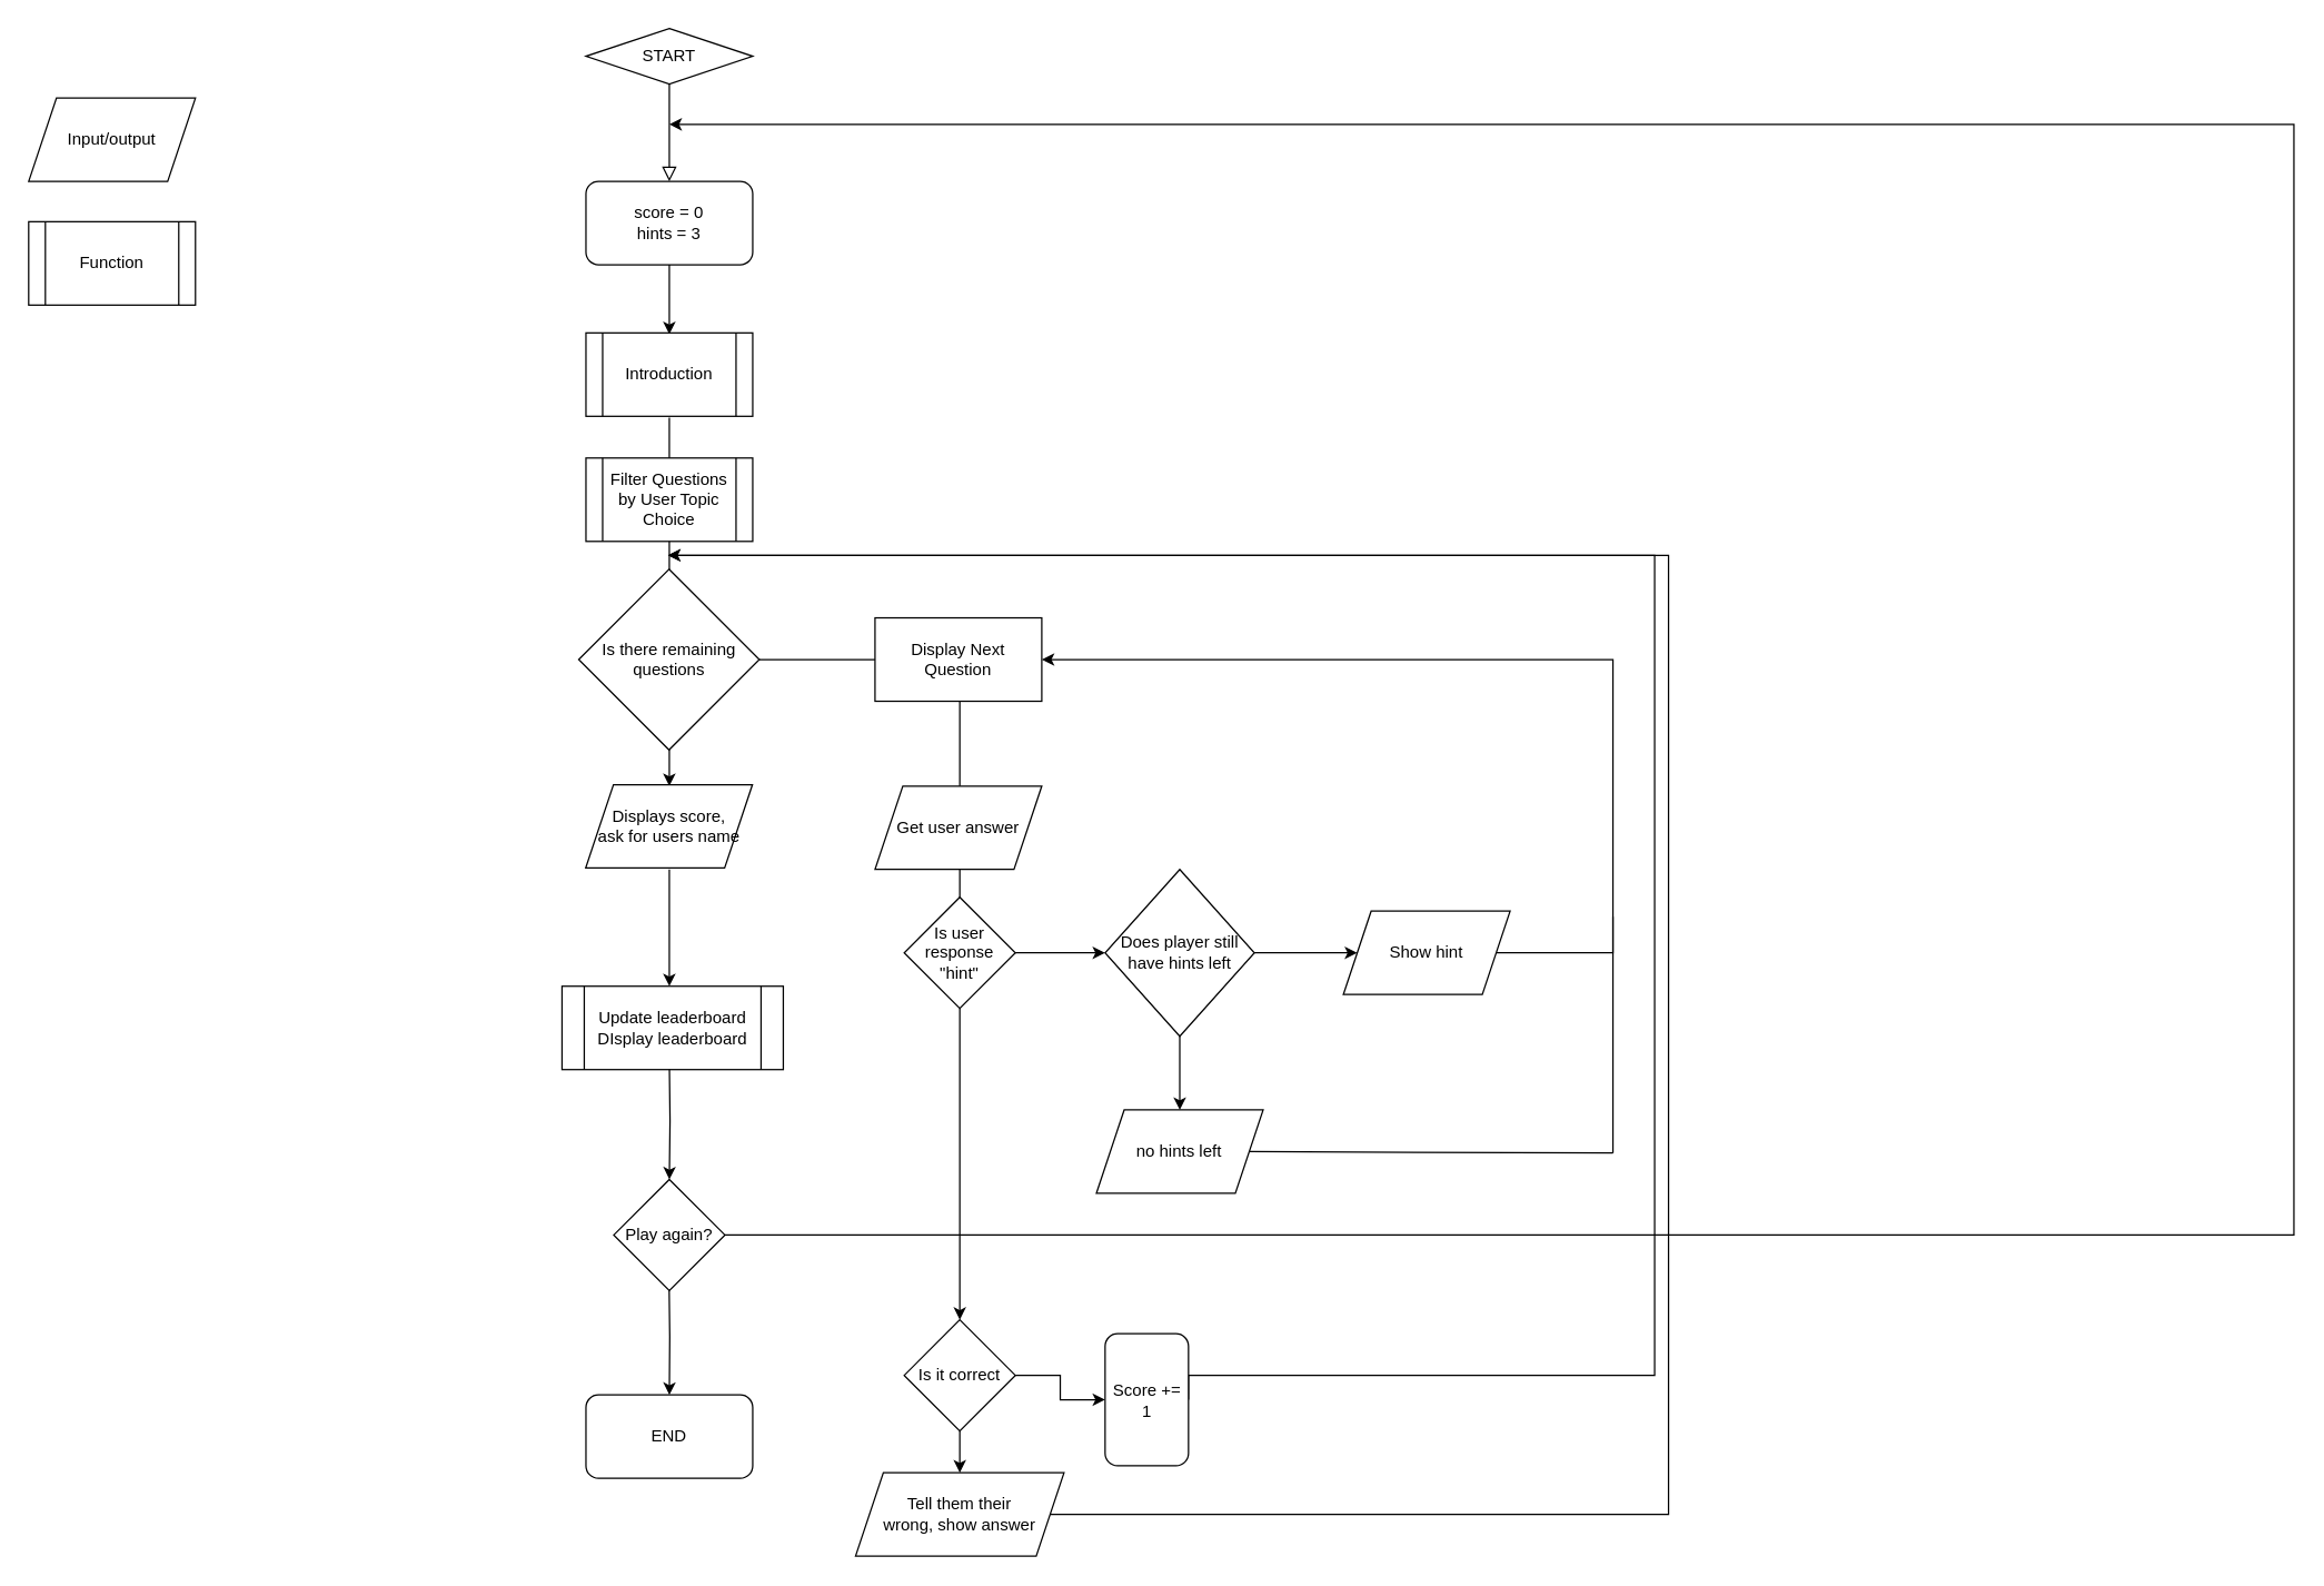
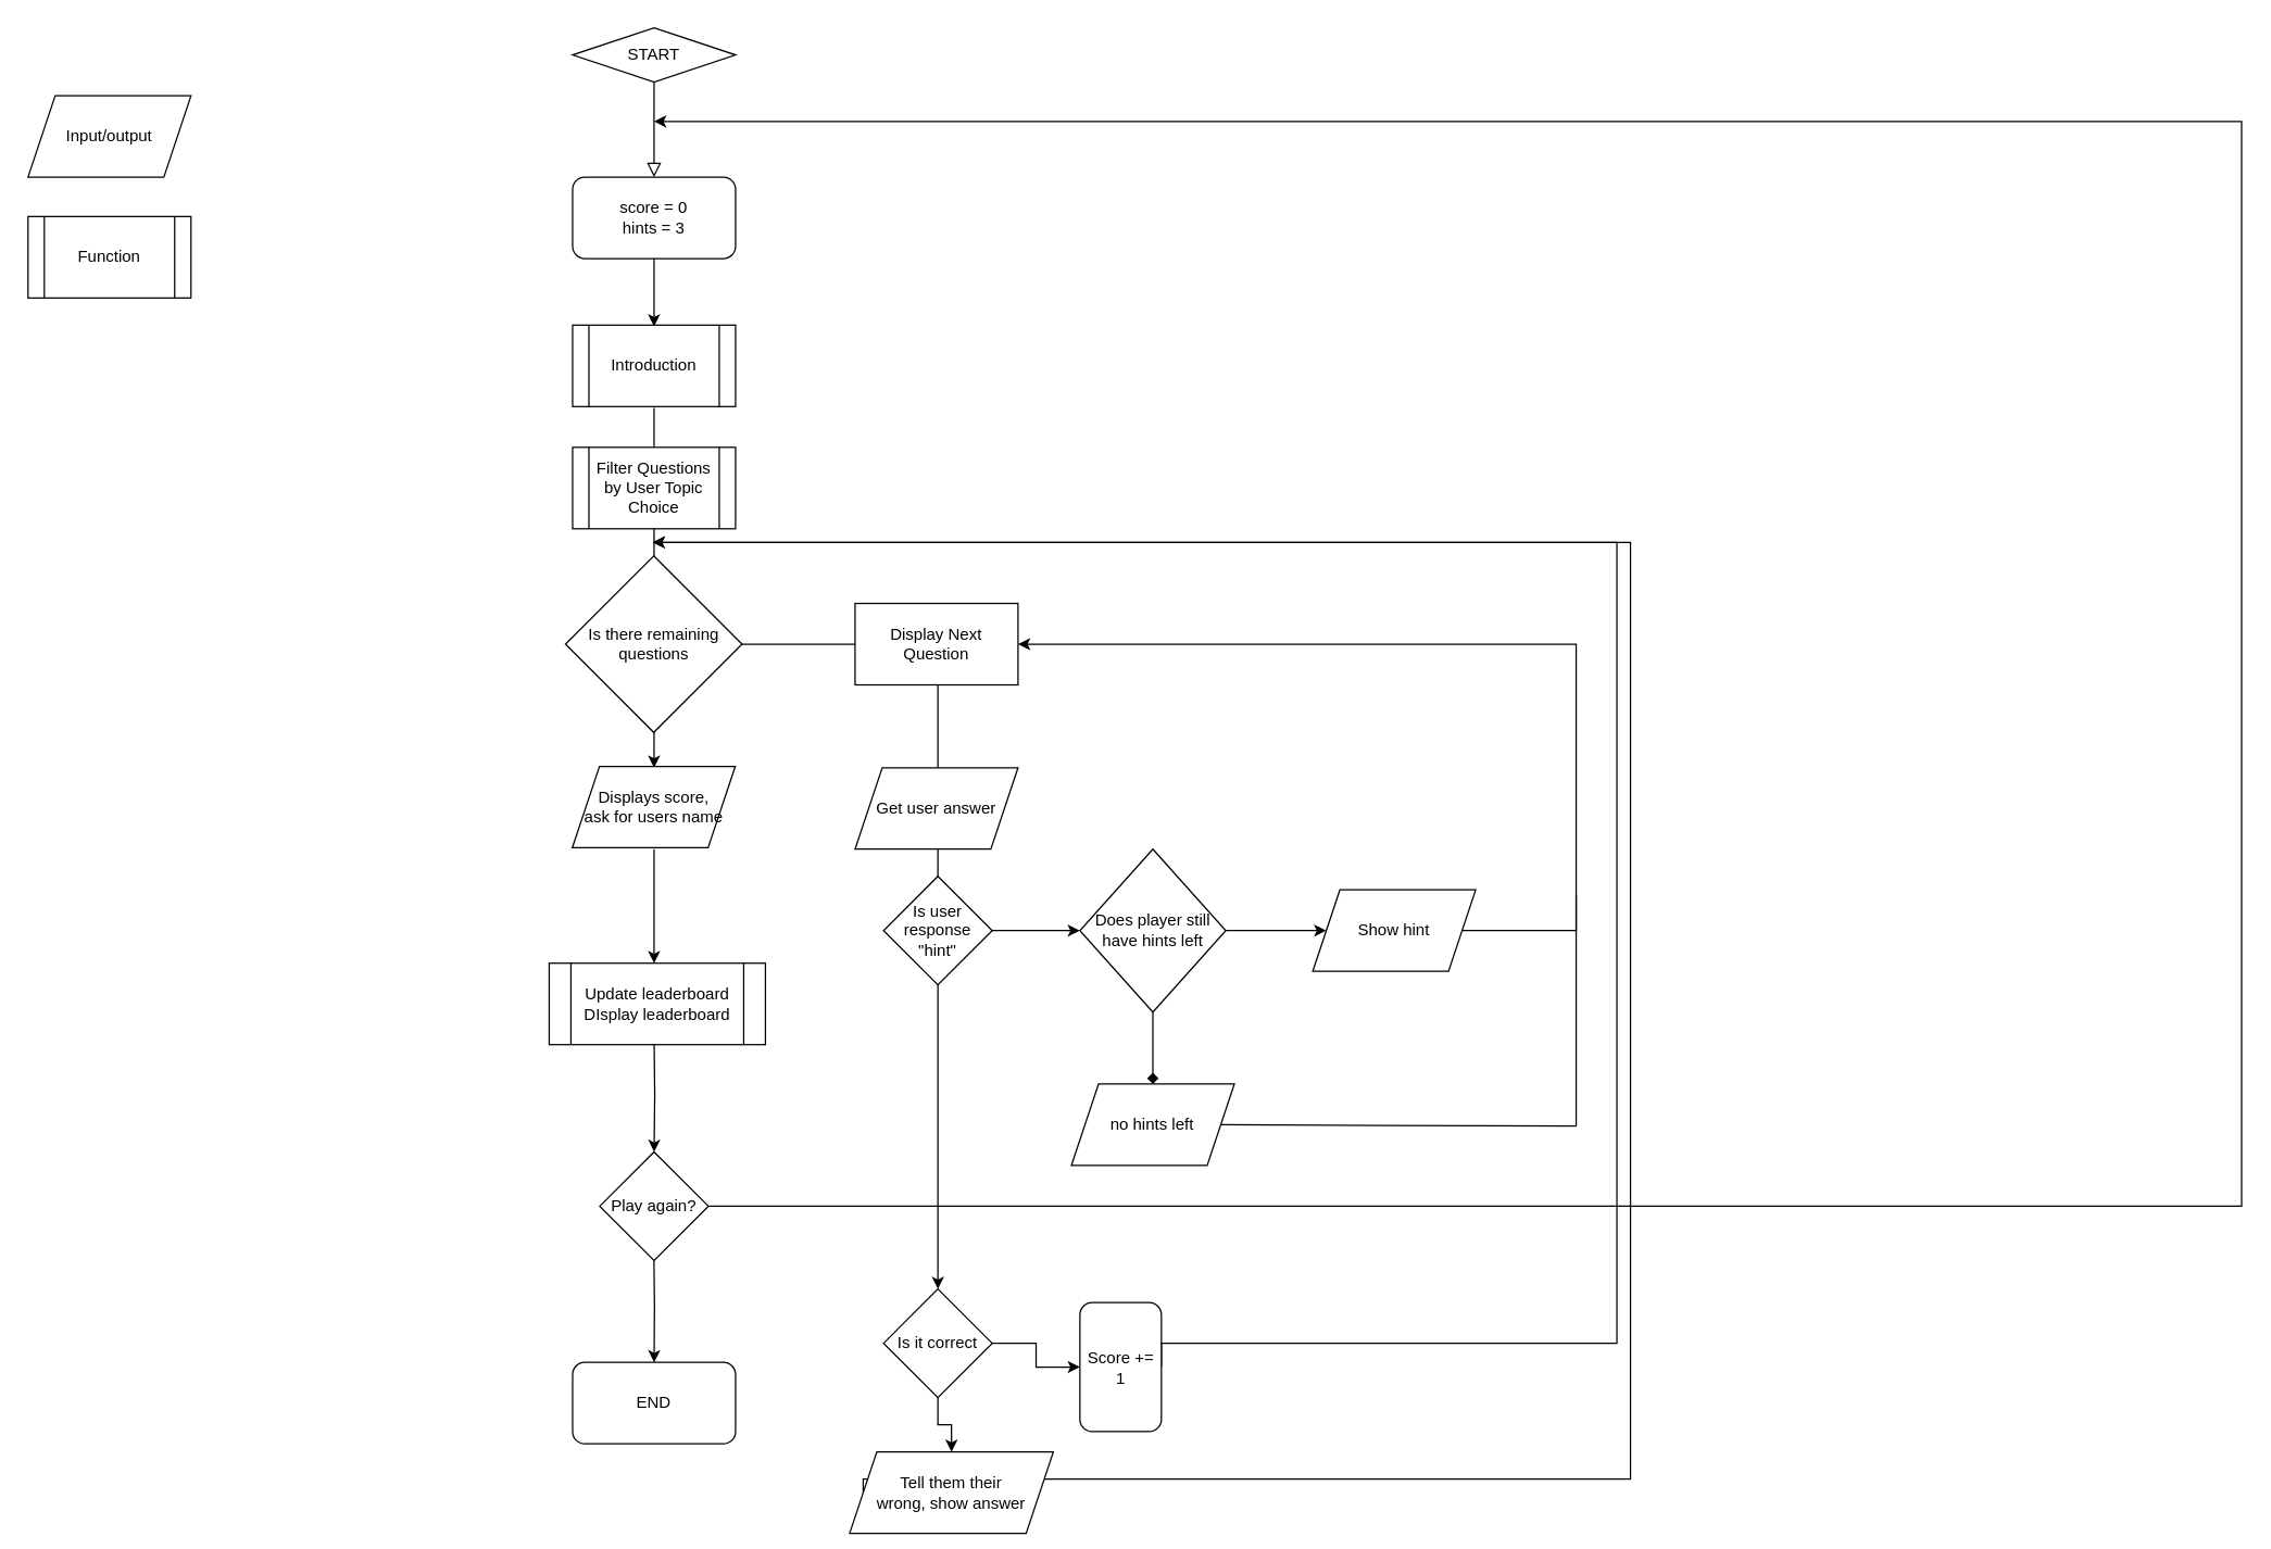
  <mxCell id="0" />
  <mxCell id="1" parent="0" />
  <mxCell id="2" value="" style="rounded=0;html=1;jettySize=auto;orthogonalLoop=1;fontSize=11;endArrow=block;endFill=0;endSize=8;strokeWidth=1;shadow=0;labelBackgroundColor=none;edgeStyle=orthogonalEdgeStyle;entryX=0.5;entryY=0;entryDx=0;entryDy=0;" parent="1" source="3" target="5" edge="1"><mxGeometry relative="1" as="geometry"><mxPoint x="481" y="110" as="targetPoint" /></mxGeometry></mxCell>
  <mxCell id="3" value="START" style="rhombus;whiteSpace=wrap;html=1;fontSize=12;glass=0;strokeWidth=1;shadow=0;" parent="1" vertex="1"><mxGeometry x="421" y="20" width="120" height="40" as="geometry" /></mxCell>
  <mxCell id="4" style="edgeStyle=orthogonalEdgeStyle;rounded=0;orthogonalLoop=1;jettySize=auto;html=1;exitX=0.5;exitY=1;exitDx=0;exitDy=0;entryX=0.5;entryY=0;entryDx=0;entryDy=0;" parent="1" source="5" edge="1"><mxGeometry relative="1" as="geometry"><mxPoint x="481" y="240" as="targetPoint" /></mxGeometry></mxCell>
  <mxCell id="5" value="score = 0&lt;div&gt;hints = 3&lt;/div&gt;" style="rounded=1;whiteSpace=wrap;html=1;" parent="1" vertex="1"><mxGeometry x="421" y="130" width="120" height="60" as="geometry" /></mxCell>
  <mxCell id="6" style="edgeStyle=orthogonalEdgeStyle;rounded=0;orthogonalLoop=1;jettySize=auto;html=1;exitX=0.5;exitY=1;exitDx=0;exitDy=0;entryX=0.5;entryY=0;entryDx=0;entryDy=0;" parent="1" edge="1"><mxGeometry relative="1" as="geometry"><mxPoint x="481" y="300" as="sourcePoint" /><mxPoint x="481" y="441" as="targetPoint" /></mxGeometry></mxCell>
  <mxCell id="7" style="edgeStyle=orthogonalEdgeStyle;rounded=0;orthogonalLoop=1;jettySize=auto;html=1;exitX=0.5;exitY=1;exitDx=0;exitDy=0;entryX=0.5;entryY=0;entryDx=0;entryDy=0;" parent="1" edge="1"><mxGeometry relative="1" as="geometry"><mxPoint x="481" y="565" as="targetPoint" /><mxPoint x="481" y="501" as="sourcePoint" /></mxGeometry></mxCell>
  <mxCell id="8" style="edgeStyle=orthogonalEdgeStyle;rounded=0;orthogonalLoop=1;jettySize=auto;html=1;exitX=0.5;exitY=1;exitDx=0;exitDy=0;entryX=0.5;entryY=0;entryDx=0;entryDy=0;" parent="1" edge="1"><mxGeometry relative="1" as="geometry"><mxPoint x="481" y="709" as="targetPoint" /><mxPoint x="481" y="625" as="sourcePoint" /></mxGeometry></mxCell>
  <mxCell id="9" style="edgeStyle=orthogonalEdgeStyle;rounded=0;orthogonalLoop=1;jettySize=auto;html=1;exitX=0.5;exitY=1;exitDx=0;exitDy=0;entryX=0.5;entryY=0;entryDx=0;entryDy=0;" parent="1" target="43" edge="1"><mxGeometry relative="1" as="geometry"><mxPoint x="480.81" y="858" as="targetPoint" /><mxPoint x="481" y="763" as="sourcePoint" /></mxGeometry></mxCell>
  <mxCell id="10" style="edgeStyle=orthogonalEdgeStyle;rounded=0;orthogonalLoop=1;jettySize=auto;html=1;exitX=1;exitY=0.5;exitDx=0;exitDy=0;" parent="1" source="43" edge="1"><mxGeometry relative="1" as="geometry"><mxPoint x="481" y="89" as="targetPoint" /><Array as="points"><mxPoint x="1650" y="888" /><mxPoint x="1650" y="89" /></Array><mxPoint x="540.778" y="888" as="sourcePoint" /></mxGeometry></mxCell>
  <mxCell id="11" value="Yes" style="edgeLabel;html=1;align=center;verticalAlign=middle;resizable=0;points=[];" parent="10" vertex="1" connectable="0"><mxGeometry x="-0.84" y="6" relative="1" as="geometry"><mxPoint x="-105" y="106" as="offset" /></mxGeometry></mxCell>
  <mxCell id="12" style="edgeStyle=orthogonalEdgeStyle;rounded=0;orthogonalLoop=1;jettySize=auto;html=1;exitX=0.5;exitY=1;exitDx=0;exitDy=0;entryX=0.5;entryY=0;entryDx=0;entryDy=0;" parent="1" target="13" edge="1"><mxGeometry relative="1" as="geometry"><mxPoint x="480.778" y="918" as="sourcePoint" /></mxGeometry></mxCell>
  <mxCell id="13" value="END" style="rounded=1;whiteSpace=wrap;html=1;" parent="1" vertex="1"><mxGeometry x="421" y="1003" width="120" height="60" as="geometry" /></mxCell>
  <mxCell id="14" style="edgeStyle=orthogonalEdgeStyle;rounded=0;orthogonalLoop=1;jettySize=auto;html=1;exitX=1;exitY=0.5;exitDx=0;exitDy=0;" edge="1" parent="1" source="15"><mxGeometry relative="1" as="geometry"><mxPoint x="480" y="399" as="targetPoint" /><Array as="points"><mxPoint x="1190" y="989" /><mxPoint x="1190" y="399" /></Array></mxGeometry></mxCell>
  <mxCell id="15" value="Score += 1" style="rounded=1;whiteSpace=wrap;html=1;" parent="1" vertex="1"><mxGeometry x="794.57" y="959" width="60" height="95" as="geometry" /></mxCell>
- <mxCell id="16" style="edgeStyle=orthogonalEdgeStyle;rounded=0;orthogonalLoop=1;jettySize=auto;html=1;exitX=0.5;exitY=1;exitDx=0;exitDy=0;entryX=0.5;entryY=0;entryDx=0;entryDy=0;" edge="1" parent="1" source="17" target="34"><mxGeometry relative="1" as="geometry" /></mxCell>
+ <mxCell id="16" style="edgeStyle=orthogonalEdgeStyle;rounded=0;orthogonalLoop=1;jettySize=auto;html=1;exitX=0.5;exitY=1;exitDx=0;exitDy=0;entryX=0.5;entryY=0;entryDx=0;entryDy=0;endArrow=diamond;" edge="1" parent="1" source="17" target="34"><mxGeometry relative="1" as="geometry" /></mxCell>
  <mxCell id="17" value="Does player still have hints left" style="rhombus;whiteSpace=wrap;html=1;" parent="1" vertex="1"><mxGeometry x="794.57" y="625" width="107.43" height="120" as="geometry" /></mxCell>
  <mxCell id="18" style="edgeStyle=orthogonalEdgeStyle;rounded=0;orthogonalLoop=1;jettySize=auto;html=1;exitX=1;exitY=0.5;exitDx=0;exitDy=0;entryX=0;entryY=0.5;entryDx=0;entryDy=0;" parent="1" source="31" edge="1"><mxGeometry relative="1" as="geometry"><mxPoint x="710" y="471.003" as="targetPoint" /><Array as="points"><mxPoint x="690" y="471" /></Array></mxGeometry></mxCell>
  <mxCell id="19" style="edgeStyle=orthogonalEdgeStyle;rounded=0;orthogonalLoop=1;jettySize=auto;html=1;exitX=1;exitY=0.5;exitDx=0;exitDy=0;entryX=0;entryY=0.5;entryDx=0;entryDy=0;" parent="1" source="24" edge="1"><mxGeometry relative="1" as="geometry"><mxPoint x="710" y="471.003" as="targetPoint" /><Array as="points"><mxPoint x="690" y="471" /></Array></mxGeometry></mxCell>
  <mxCell id="20" value="Introduction" style="shape=process;whiteSpace=wrap;html=1;backgroundOutline=1;" vertex="1" parent="1"><mxGeometry x="421" y="239" width="120" height="60" as="geometry" /></mxCell>
  <mxCell id="21" value="Filter Questions by User Topic Choice" style="shape=process;whiteSpace=wrap;html=1;backgroundOutline=1;" vertex="1" parent="1"><mxGeometry x="421" y="329" width="120" height="60" as="geometry" /></mxCell>
  <mxCell id="22" style="edgeStyle=orthogonalEdgeStyle;rounded=0;orthogonalLoop=1;jettySize=auto;html=1;" edge="1" parent="1" source="23"><mxGeometry relative="1" as="geometry"><mxPoint x="690" y="474" as="targetPoint" /></mxGeometry></mxCell>
  <mxCell id="23" value="Is there remaining questions" style="rhombus;whiteSpace=wrap;html=1;" vertex="1" parent="1"><mxGeometry x="415.78" y="409" width="130" height="130" as="geometry" /></mxCell>
  <mxCell id="24" value="Display Next Question" style="rounded=0;whiteSpace=wrap;html=1;" vertex="1" parent="1"><mxGeometry x="629" y="444" width="120" height="60" as="geometry" /></mxCell>
  <mxCell id="25" value="Get user answer" style="shape=parallelogram;perimeter=parallelogramPerimeter;whiteSpace=wrap;html=1;fixedSize=1;" vertex="1" parent="1"><mxGeometry x="629" y="565" width="120" height="60" as="geometry" /></mxCell>
  <mxCell id="26" style="edgeStyle=orthogonalEdgeStyle;rounded=0;orthogonalLoop=1;jettySize=auto;html=1;exitX=1;exitY=0.5;exitDx=0;exitDy=0;entryX=0;entryY=0.5;entryDx=0;entryDy=0;" edge="1" parent="1" source="28" target="15"><mxGeometry relative="1" as="geometry" /></mxCell>
  <mxCell id="27" style="edgeStyle=orthogonalEdgeStyle;rounded=0;orthogonalLoop=1;jettySize=auto;html=1;exitX=0.5;exitY=1;exitDx=0;exitDy=0;entryX=0.5;entryY=0;entryDx=0;entryDy=0;" edge="1" parent="1" source="28" target="42"><mxGeometry relative="1" as="geometry" /></mxCell>
  <mxCell id="28" value="Is it correct" style="rhombus;whiteSpace=wrap;html=1;" parent="1" vertex="1"><mxGeometry x="650" y="949" width="80" height="80" as="geometry" /></mxCell>
  <mxCell id="29" style="edgeStyle=orthogonalEdgeStyle;rounded=0;orthogonalLoop=1;jettySize=auto;html=1;entryX=0;entryY=0.5;entryDx=0;entryDy=0;" edge="1" parent="1" source="31" target="17"><mxGeometry relative="1" as="geometry"><mxPoint x="870" y="679" as="targetPoint" /></mxGeometry></mxCell>
  <mxCell id="30" style="edgeStyle=orthogonalEdgeStyle;rounded=0;orthogonalLoop=1;jettySize=auto;html=1;entryX=0.5;entryY=0;entryDx=0;entryDy=0;" edge="1" parent="1" source="31" target="28"><mxGeometry relative="1" as="geometry"><mxPoint x="680" y="809" as="targetPoint" /></mxGeometry></mxCell>
  <mxCell id="31" value="Is user response &quot;hint&quot;" style="rhombus;whiteSpace=wrap;html=1;" parent="1" vertex="1"><mxGeometry x="650" y="645" width="80" height="80" as="geometry" /></mxCell>
  <mxCell id="32" style="edgeStyle=orthogonalEdgeStyle;rounded=0;orthogonalLoop=1;jettySize=auto;html=1;exitX=1;exitY=0.5;exitDx=0;exitDy=0;entryX=1;entryY=0.5;entryDx=0;entryDy=0;" edge="1" parent="1" source="33" target="24"><mxGeometry relative="1" as="geometry"><mxPoint x="980" y="499" as="targetPoint" /><Array as="points"><mxPoint x="1160" y="685" /><mxPoint x="1160" y="474" /></Array></mxGeometry></mxCell>
  <mxCell id="33" value="Show hint" style="shape=parallelogram;perimeter=parallelogramPerimeter;whiteSpace=wrap;html=1;fixedSize=1;" vertex="1" parent="1"><mxGeometry x="966" y="655" width="120" height="60" as="geometry" /></mxCell>
  <mxCell id="34" value="no hints left" style="shape=parallelogram;perimeter=parallelogramPerimeter;whiteSpace=wrap;html=1;fixedSize=1;" vertex="1" parent="1"><mxGeometry x="788.29" y="798" width="120" height="60" as="geometry" /></mxCell>
  <mxCell id="35" style="edgeStyle=orthogonalEdgeStyle;rounded=0;orthogonalLoop=1;jettySize=auto;html=1;exitX=1;exitY=0.5;exitDx=0;exitDy=0;entryX=0;entryY=0.5;entryDx=0;entryDy=0;" edge="1" parent="1" source="17" target="33"><mxGeometry relative="1" as="geometry" /></mxCell>
  <mxCell id="36" value="" style="endArrow=none;html=1;rounded=0;exitX=1;exitY=0.5;exitDx=0;exitDy=0;" edge="1" parent="1" source="34"><mxGeometry width="50" height="50" relative="1" as="geometry"><mxPoint x="950" y="819" as="sourcePoint" /><mxPoint x="1160" y="829" as="targetPoint" /></mxGeometry></mxCell>
  <mxCell id="37" value="" style="endArrow=none;html=1;rounded=0;" edge="1" parent="1"><mxGeometry width="50" height="50" relative="1" as="geometry"><mxPoint x="1160" y="829" as="sourcePoint" /><mxPoint x="1160" y="659" as="targetPoint" /></mxGeometry></mxCell>
  <mxCell id="38" value="Input/output" style="shape=parallelogram;perimeter=parallelogramPerimeter;whiteSpace=wrap;html=1;fixedSize=1;" vertex="1" parent="1"><mxGeometry x="20" y="70" width="120" height="60" as="geometry" /></mxCell>
  <mxCell id="39" value="Function" style="shape=process;whiteSpace=wrap;html=1;backgroundOutline=1;" vertex="1" parent="1"><mxGeometry x="20" y="159" width="120" height="60" as="geometry" /></mxCell>
  <mxCell id="40" value="Displays score,&lt;div&gt;ask for users name&lt;/div&gt;" style="shape=parallelogram;perimeter=parallelogramPerimeter;whiteSpace=wrap;html=1;fixedSize=1;" vertex="1" parent="1"><mxGeometry x="420.78" y="564" width="120" height="60" as="geometry" /></mxCell>
  <mxCell id="41" style="edgeStyle=orthogonalEdgeStyle;rounded=0;orthogonalLoop=1;jettySize=auto;html=1;exitX=0;exitY=0.5;exitDx=0;exitDy=0;" edge="1" parent="1" source="42"><mxGeometry relative="1" as="geometry"><mxPoint x="480" y="399" as="targetPoint" /><Array as="points"><mxPoint x="1200" y="1089" /><mxPoint x="1200" y="399" /></Array></mxGeometry></mxCell>
- <mxCell id="42" value="Tell them their&lt;div&gt;wrong, show answer&lt;/div&gt;" style="shape=parallelogram;perimeter=parallelogramPerimeter;whiteSpace=wrap;html=1;fixedSize=1;" vertex="1" parent="1"><mxGeometry x="615" y="1059" width="150" height="60" as="geometry" /></mxCell>
+ <mxCell id="42" value="Tell them their&lt;div&gt;wrong, show answer&lt;/div&gt;" style="shape=parallelogram;perimeter=parallelogramPerimeter;whiteSpace=wrap;html=1;fixedSize=1;" vertex="1" parent="1"><mxGeometry x="625" y="1069" width="150" height="60" as="geometry" /></mxCell>
  <mxCell id="43" value="Play again?" style="rhombus;whiteSpace=wrap;html=1;" vertex="1" parent="1"><mxGeometry x="441" y="848" width="80" height="80" as="geometry" /></mxCell>
  <mxCell id="44" value="Update leaderboard&lt;div&gt;DIsplay leaderboard&lt;/div&gt;" style="shape=process;whiteSpace=wrap;html=1;backgroundOutline=1;" vertex="1" parent="1"><mxGeometry x="403.78" y="709" width="159.22" height="60" as="geometry" /></mxCell>
